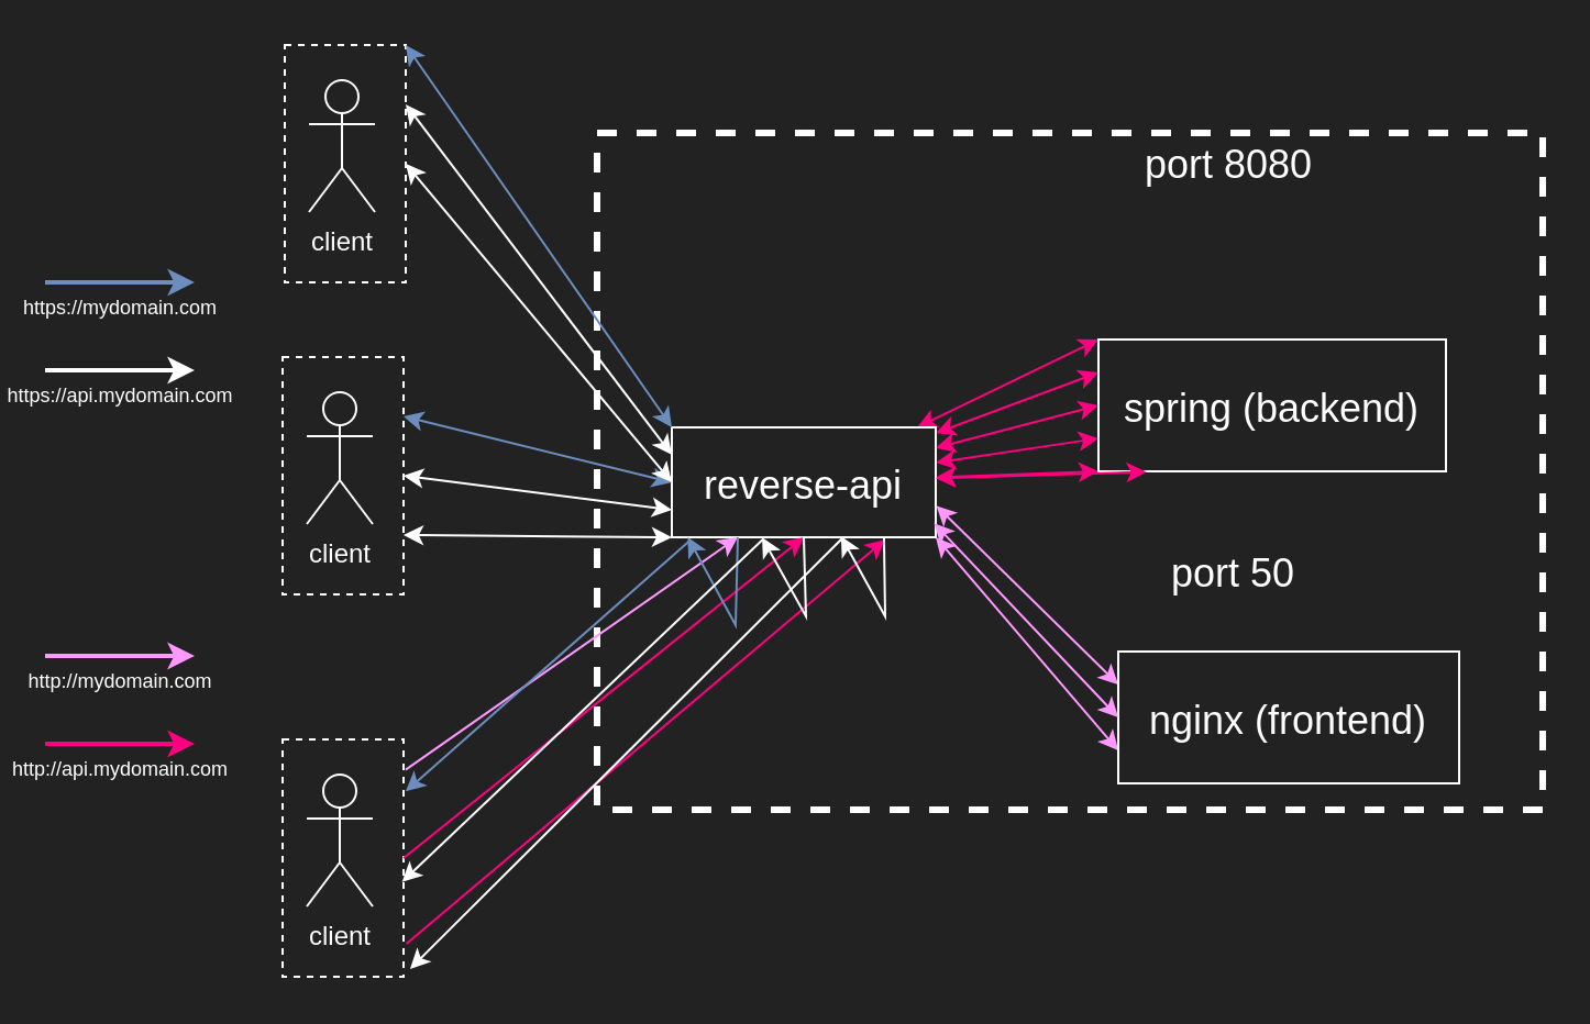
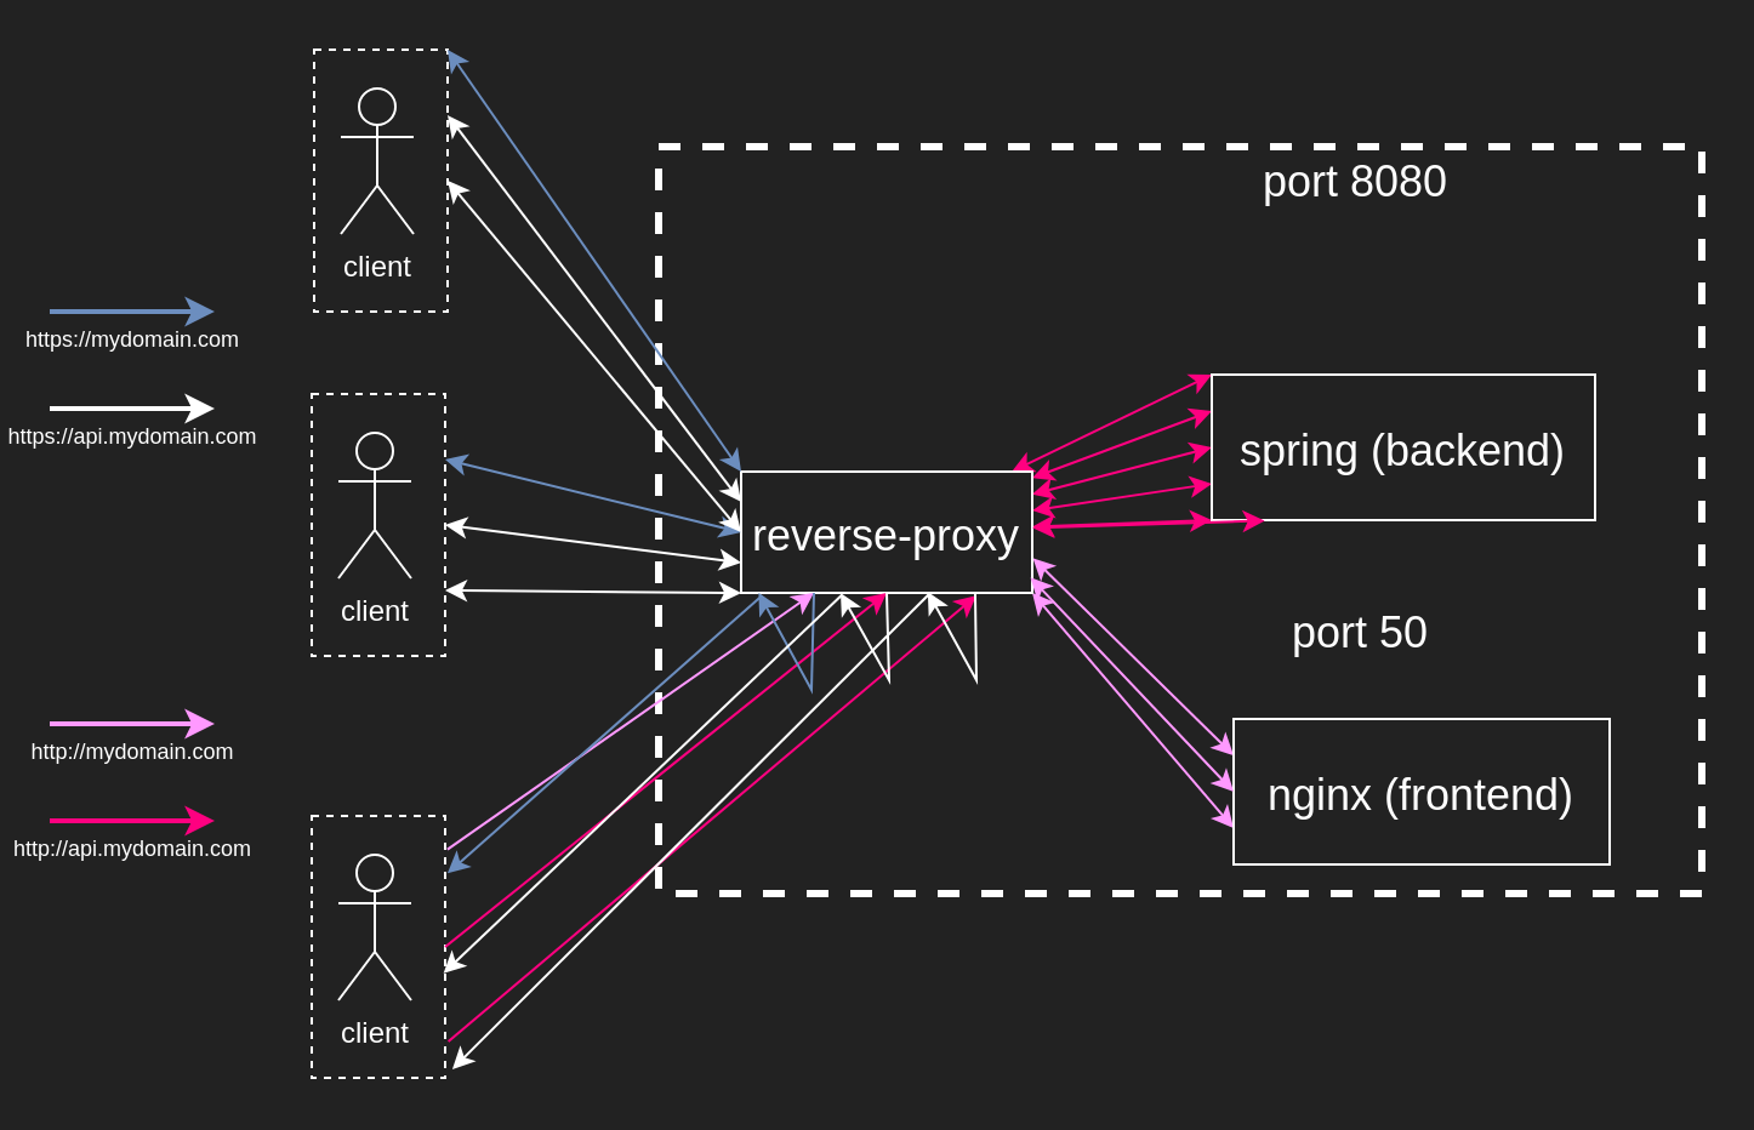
  <mxCell id="0" />
  <mxCell id="1" parent="0" />
  <mxCell id="2" value="" style="rounded=0;fillColor=none;strokeColor=#FFFFFF;fontColor=#FFFFFF;strokeWidth=3;dashed=1;fontSize=17;" vertex="1" parent="1"><mxGeometry x="271" y="60" width="430" height="308" as="geometry" /></mxCell>
  <mxCell id="3" style="edgeStyle=none;shape=connector;curved=0;rounded=0;html=1;entryX=0;entryY=0;entryDx=0;entryDy=0;strokeColor=#FF0080;align=center;verticalAlign=middle;fontFamily=Helvetica;fontSize=12;fontColor=#FFFFFF;labelBackgroundColor=none;endArrow=classic;startArrow=classic;startFill=1;" edge="1" parent="1" source="10" target="12"><mxGeometry relative="1" as="geometry" /></mxCell>
  <mxCell id="4" style="edgeStyle=none;shape=connector;curved=0;rounded=0;html=1;entryX=0;entryY=0.25;entryDx=0;entryDy=0;strokeColor=#FF0080;align=center;verticalAlign=middle;fontFamily=Helvetica;fontSize=12;fontColor=#FFFFFF;labelBackgroundColor=none;endArrow=classic;startArrow=classic;startFill=1;" edge="1" parent="1" source="10" target="12"><mxGeometry relative="1" as="geometry" /></mxCell>
  <mxCell id="5" style="edgeStyle=none;shape=connector;curved=0;rounded=0;html=1;entryX=0;entryY=0.5;entryDx=0;entryDy=0;strokeColor=#FF0080;align=center;verticalAlign=middle;fontFamily=Helvetica;fontSize=12;fontColor=#FFFFFF;labelBackgroundColor=none;endArrow=classic;startArrow=classic;startFill=1;" edge="1" parent="1" source="10" target="12"><mxGeometry relative="1" as="geometry" /></mxCell>
  <mxCell id="6" style="edgeStyle=none;shape=connector;curved=0;rounded=0;html=1;entryX=0;entryY=0.75;entryDx=0;entryDy=0;strokeColor=#FF0080;align=center;verticalAlign=middle;fontFamily=Helvetica;fontSize=12;fontColor=#FFFFFF;labelBackgroundColor=none;endArrow=classic;startArrow=classic;startFill=1;" edge="1" parent="1" source="10" target="12"><mxGeometry relative="1" as="geometry" /></mxCell>
  <mxCell id="7" style="edgeStyle=none;shape=connector;curved=0;rounded=0;html=1;entryX=0;entryY=0.75;entryDx=0;entryDy=0;strokeColor=#FF99FF;align=center;verticalAlign=middle;fontFamily=Helvetica;fontSize=12;fontColor=#FFFFFF;labelBackgroundColor=none;endArrow=classic;fillColor=#dae8fc;exitX=1;exitY=1;exitDx=0;exitDy=0;startArrow=classic;startFill=1;" edge="1" parent="1" source="10" target="11"><mxGeometry relative="1" as="geometry" /></mxCell>
  <mxCell id="8" style="edgeStyle=none;shape=connector;curved=0;rounded=0;html=1;entryX=0;entryY=0.25;entryDx=0;entryDy=0;strokeColor=#FF99FF;align=center;verticalAlign=middle;fontFamily=Helvetica;fontSize=12;fontColor=#FFFFFF;labelBackgroundColor=none;endArrow=classic;fillColor=#dae8fc;exitX=1.002;exitY=0.713;exitDx=0;exitDy=0;exitPerimeter=0;startArrow=classic;startFill=1;" edge="1" parent="1" source="10" target="11"><mxGeometry relative="1" as="geometry"><mxPoint x="446" y="235" as="sourcePoint" /></mxGeometry></mxCell>
  <mxCell id="9" style="edgeStyle=none;shape=connector;curved=0;rounded=0;html=1;entryX=0;entryY=1;entryDx=0;entryDy=0;strokeColor=#FF0080;align=center;verticalAlign=middle;fontFamily=Helvetica;fontSize=12;fontColor=#FFFFFF;labelBackgroundColor=none;endArrow=classic;startArrow=classic;startFill=1;" edge="1" parent="1" source="10" target="12"><mxGeometry relative="1" as="geometry" /></mxCell>
- <mxCell id="10" value="reverse-api" style="rounded=0;fillColor=none;strokeColor=#FFFFFF;fontColor=#FFFFFF;fontSize=18;" vertex="1" parent="1"><mxGeometry x="305" y="194" width="120" height="50" as="geometry" /></mxCell>
+ <mxCell id="10" value="reverse-proxy" style="rounded=0;fillColor=none;strokeColor=#FFFFFF;fontColor=#FFFFFF;fontSize=18;" vertex="1" parent="1"><mxGeometry x="305" y="194" width="120" height="50" as="geometry" /></mxCell>
  <mxCell id="11" value="nginx (frontend)" style="rounded=0;fillColor=none;strokeColor=#FFFFFF;fontColor=#FFFFFF;fontSize=18;" vertex="1" parent="1"><mxGeometry x="508" y="296" width="155" height="60" as="geometry" /></mxCell>
  <mxCell id="12" value="spring (backend)" style="rounded=0;fillColor=none;strokeColor=#FFFFFF;fontColor=#FFFFFF;fontSize=18;" vertex="1" parent="1"><mxGeometry x="499" y="154" width="158" height="60" as="geometry" /></mxCell>
  <mxCell id="13" value="" style="group" vertex="1" connectable="0" parent="1"><mxGeometry x="128" y="162" width="55" height="108" as="geometry" /></mxCell>
  <mxCell id="14" value="client" style="shape=umlActor;verticalLabelPosition=bottom;verticalAlign=top;html=1;outlineConnect=0;rounded=0;strokeColor=#FFFFFF;align=center;fontFamily=Helvetica;fontSize=12;fontColor=#FFFFFF;labelBackgroundColor=none;fillColor=none;" vertex="1" parent="13"><mxGeometry x="11" y="16" width="30" height="60" as="geometry" /></mxCell>
  <mxCell id="15" value="" style="rounded=0;whiteSpace=wrap;html=1;strokeColor=#FFFFFF;align=center;verticalAlign=middle;fontFamily=Helvetica;fontSize=12;fontColor=#FFFFFF;labelBackgroundColor=none;fillColor=none;dashed=1;" vertex="1" parent="13"><mxGeometry width="55" height="108" as="geometry" /></mxCell>
  <mxCell id="16" style="edgeStyle=none;shape=connector;curved=0;rounded=0;html=1;exitX=1;exitY=0.25;exitDx=0;exitDy=0;entryX=0;entryY=0.5;entryDx=0;entryDy=0;strokeColor=#6c8ebf;align=center;verticalAlign=middle;fontFamily=Helvetica;fontSize=12;fontColor=#FFFFFF;labelBackgroundColor=none;endArrow=classic;fillColor=#dae8fc;startArrow=classic;startFill=1;" edge="1" parent="1" source="15" target="10"><mxGeometry relative="1" as="geometry" /></mxCell>
  <mxCell id="17" style="edgeStyle=none;shape=connector;curved=0;rounded=0;html=1;entryX=0;entryY=0.75;entryDx=0;entryDy=0;strokeColor=#FFFFFF;align=center;verticalAlign=middle;fontFamily=Helvetica;fontSize=12;fontColor=#FFFFFF;labelBackgroundColor=none;endArrow=classic;exitX=1;exitY=0.5;exitDx=0;exitDy=0;startArrow=classic;startFill=1;" edge="1" parent="1" source="15" target="10"><mxGeometry relative="1" as="geometry" /></mxCell>
  <mxCell id="18" style="edgeStyle=none;shape=connector;curved=0;rounded=0;html=1;exitX=1;exitY=0.75;exitDx=0;exitDy=0;entryX=0;entryY=1;entryDx=0;entryDy=0;strokeColor=#FFFFFF;align=center;verticalAlign=middle;fontFamily=Helvetica;fontSize=12;fontColor=#FFFFFF;labelBackgroundColor=none;endArrow=classic;fillColor=#dae8fc;startArrow=classic;startFill=1;" edge="1" parent="1" source="15" target="10"><mxGeometry relative="1" as="geometry" /></mxCell>
  <mxCell id="19" value="" style="group" vertex="1" connectable="0" parent="1"><mxGeometry x="129" y="20" width="55" height="108" as="geometry" /></mxCell>
  <mxCell id="20" value="client" style="shape=umlActor;verticalLabelPosition=bottom;verticalAlign=top;html=1;outlineConnect=0;rounded=0;strokeColor=#FFFFFF;align=center;fontFamily=Helvetica;fontSize=12;fontColor=#FFFFFF;labelBackgroundColor=none;fillColor=none;" vertex="1" parent="19"><mxGeometry x="11" y="16" width="30" height="60" as="geometry" /></mxCell>
  <mxCell id="21" value="" style="rounded=0;whiteSpace=wrap;html=1;strokeColor=#FFFFFF;align=center;verticalAlign=middle;fontFamily=Helvetica;fontSize=12;fontColor=#FFFFFF;labelBackgroundColor=none;fillColor=none;dashed=1;" vertex="1" parent="19"><mxGeometry width="55" height="108" as="geometry" /></mxCell>
  <mxCell id="22" style="edgeStyle=none;shape=connector;curved=0;rounded=0;html=1;exitX=1;exitY=0;exitDx=0;exitDy=0;entryX=0;entryY=0;entryDx=0;entryDy=0;strokeColor=#6c8ebf;align=center;verticalAlign=middle;fontFamily=Helvetica;fontSize=12;fontColor=#FFFFFF;labelBackgroundColor=none;endArrow=classic;fillColor=#dae8fc;startArrow=classic;startFill=1;" edge="1" parent="1" source="21" target="10"><mxGeometry relative="1" as="geometry" /></mxCell>
  <mxCell id="23" style="edgeStyle=none;shape=connector;curved=0;rounded=0;html=1;exitX=1;exitY=0.25;exitDx=0;exitDy=0;entryX=0;entryY=0.25;entryDx=0;entryDy=0;strokeColor=#FFFFFF;align=center;verticalAlign=middle;fontFamily=Helvetica;fontSize=12;fontColor=#FFFFFF;labelBackgroundColor=none;endArrow=classic;startArrow=classic;startFill=1;" edge="1" parent="1" source="21" target="10"><mxGeometry relative="1" as="geometry" /></mxCell>
  <mxCell id="24" style="edgeStyle=none;shape=connector;curved=0;rounded=0;html=1;exitX=1;exitY=0.5;exitDx=0;exitDy=0;entryX=0;entryY=0.5;entryDx=0;entryDy=0;strokeColor=#FFFFFF;align=center;verticalAlign=middle;fontFamily=Helvetica;fontSize=12;fontColor=#FFFFFF;labelBackgroundColor=none;endArrow=classic;startArrow=classic;startFill=1;" edge="1" parent="1" source="21" target="10"><mxGeometry relative="1" as="geometry" /></mxCell>
  <mxCell id="25" value="https://mydomain.com" style="edgeStyle=none;shape=connector;curved=0;rounded=0;html=1;exitX=1;exitY=1;exitDx=0;exitDy=0;strokeColor=#6c8ebf;align=center;verticalAlign=top;fontFamily=Helvetica;fontSize=9;fontColor=#FFFFFF;labelBackgroundColor=none;endArrow=classic;fillColor=#dae8fc;strokeWidth=2;" edge="1" parent="1"><mxGeometry x="-0.006" relative="1" as="geometry"><mxPoint x="20" y="128" as="sourcePoint" /><mxPoint x="88" y="128" as="targetPoint" /><mxPoint as="offset" /></mxGeometry></mxCell>
  <mxCell id="26" value="&lt;span style=&quot;color: rgb(255, 255, 255);&quot;&gt;https://&lt;/span&gt;api.mydomain.com" style="edgeStyle=none;shape=connector;curved=0;rounded=0;html=1;exitX=1;exitY=1;exitDx=0;exitDy=0;align=center;verticalAlign=top;fontFamily=Helvetica;fontSize=9;fontColor=#FFFFFF;labelBackgroundColor=none;endArrow=classic;strokeWidth=2;strokeColor=#FFFFFF;" edge="1" parent="1"><mxGeometry x="-0.006" relative="1" as="geometry"><mxPoint x="20" y="168" as="sourcePoint" /><mxPoint x="88" y="168" as="targetPoint" /><mxPoint as="offset" /></mxGeometry></mxCell>
  <mxCell id="27" value="port 8080" style="text;html=1;align=center;verticalAlign=middle;whiteSpace=wrap;rounded=0;fontFamily=Helvetica;fontSize=18;fontColor=#FFFFFF;labelBackgroundColor=none;" vertex="1" parent="1"><mxGeometry x="510" y="65" width="97" height="19" as="geometry" /></mxCell>
  <mxCell id="28" value="" style="group" vertex="1" connectable="0" parent="1"><mxGeometry x="128" y="336" width="55" height="108" as="geometry" /></mxCell>
  <mxCell id="29" value="client" style="shape=umlActor;verticalLabelPosition=bottom;verticalAlign=top;html=1;outlineConnect=0;rounded=0;strokeColor=#FFFFFF;align=center;fontFamily=Helvetica;fontSize=12;fontColor=#FFFFFF;labelBackgroundColor=none;fillColor=none;" vertex="1" parent="28"><mxGeometry x="11" y="16" width="30" height="60" as="geometry" /></mxCell>
  <mxCell id="30" value="" style="rounded=0;whiteSpace=wrap;html=1;strokeColor=#FFFFFF;align=center;verticalAlign=middle;fontFamily=Helvetica;fontSize=12;fontColor=#FFFFFF;labelBackgroundColor=none;fillColor=none;dashed=1;" vertex="1" parent="28"><mxGeometry width="55" height="108" as="geometry" /></mxCell>
  <mxCell id="31" style="edgeStyle=none;shape=connector;curved=0;rounded=0;html=1;entryX=0.25;entryY=1;entryDx=0;entryDy=0;strokeColor=#FF99FF;align=center;verticalAlign=middle;fontFamily=Helvetica;fontSize=12;fontColor=#FFFFFF;labelBackgroundColor=none;endArrow=classic;exitX=1.017;exitY=0.128;exitDx=0;exitDy=0;exitPerimeter=0;" edge="1" parent="1" source="30" target="10"><mxGeometry relative="1" as="geometry"><mxPoint x="133" y="348" as="sourcePoint" /></mxGeometry></mxCell>
  <mxCell id="32" style="edgeStyle=none;shape=connector;curved=0;rounded=0;html=1;strokeColor=#FF0080;align=center;verticalAlign=middle;fontFamily=Helvetica;fontSize=12;fontColor=#FFFFFF;labelBackgroundColor=none;endArrow=classic;entryX=0.808;entryY=1.022;entryDx=0;entryDy=0;entryPerimeter=0;exitX=1.024;exitY=0.861;exitDx=0;exitDy=0;exitPerimeter=0;" edge="1" parent="1" source="30" target="10"><mxGeometry relative="1" as="geometry"><mxPoint x="412" y="294" as="targetPoint" /></mxGeometry></mxCell>
  <mxCell id="33" style="edgeStyle=none;shape=connector;curved=0;rounded=0;html=1;exitX=1;exitY=0.5;exitDx=0;exitDy=0;entryX=0.5;entryY=1;entryDx=0;entryDy=0;strokeColor=#FF0080;align=center;verticalAlign=middle;fontFamily=Helvetica;fontSize=12;fontColor=#FFFFFF;labelBackgroundColor=none;endArrow=classic;" edge="1" parent="1" source="30" target="10"><mxGeometry relative="1" as="geometry" /></mxCell>
  <mxCell id="34" value="http://mydomain.com" style="edgeStyle=none;shape=connector;curved=0;rounded=0;html=1;exitX=1;exitY=1;exitDx=0;exitDy=0;strokeColor=#FF99FF;align=center;verticalAlign=top;fontFamily=Helvetica;fontSize=9;fontColor=#FFFFFF;labelBackgroundColor=none;endArrow=classic;fillColor=#dae8fc;strokeWidth=2;" edge="1" parent="1"><mxGeometry x="-0.006" relative="1" as="geometry"><mxPoint x="20" y="298" as="sourcePoint" /><mxPoint x="88" y="298" as="targetPoint" /><mxPoint as="offset" /></mxGeometry></mxCell>
  <mxCell id="35" value="&lt;span style=&quot;color: rgb(255, 255, 255);&quot;&gt;http://&lt;/span&gt;api.mydomain.com" style="edgeStyle=none;shape=connector;curved=0;rounded=0;html=1;exitX=1;exitY=1;exitDx=0;exitDy=0;align=center;verticalAlign=top;fontFamily=Helvetica;fontSize=9;fontColor=#FFFFFF;labelBackgroundColor=none;endArrow=classic;strokeWidth=2;strokeColor=#FF0080;" edge="1" parent="1"><mxGeometry x="-0.006" relative="1" as="geometry"><mxPoint x="20" y="338" as="sourcePoint" /><mxPoint x="88" y="338" as="targetPoint" /><mxPoint as="offset" /></mxGeometry></mxCell>
  <mxCell id="36" style="edgeStyle=none;shape=connector;curved=0;rounded=0;html=1;exitX=0.804;exitY=1.008;exitDx=0;exitDy=0;strokeColor=#FFFFFF;align=center;verticalAlign=middle;fontFamily=Helvetica;fontSize=12;fontColor=#FFFFFF;labelBackgroundColor=none;endArrow=classic;fillColor=#dae8fc;exitPerimeter=0;entryX=0.641;entryY=0.99;entryDx=0;entryDy=0;entryPerimeter=0;" edge="1" parent="1" source="10" target="10"><mxGeometry relative="1" as="geometry"><mxPoint x="327" y="344" as="sourcePoint" /><mxPoint x="401" y="335" as="targetPoint" /><Array as="points"><mxPoint x="402" y="280" /></Array></mxGeometry></mxCell>
  <mxCell id="37" style="edgeStyle=none;shape=connector;curved=0;rounded=0;html=1;exitX=0.804;exitY=1.008;exitDx=0;exitDy=0;strokeColor=#FFFFFF;align=center;verticalAlign=middle;fontFamily=Helvetica;fontSize=12;fontColor=#FFFFFF;labelBackgroundColor=none;endArrow=classic;fillColor=#dae8fc;exitPerimeter=0;entryX=0.641;entryY=0.99;entryDx=0;entryDy=0;entryPerimeter=0;" edge="1" parent="1"><mxGeometry relative="1" as="geometry"><mxPoint x="365" y="244" as="sourcePoint" /><mxPoint x="346" y="244" as="targetPoint" /><Array as="points"><mxPoint x="366" y="280" /></Array></mxGeometry></mxCell>
  <mxCell id="38" style="edgeStyle=none;shape=connector;curved=0;rounded=0;html=1;strokeColor=#6c8ebf;align=center;verticalAlign=middle;fontFamily=Helvetica;fontSize=12;fontColor=#FFFFFF;labelBackgroundColor=none;endArrow=classic;fillColor=#dae8fc;exitX=0.25;exitY=1;exitDx=0;exitDy=0;entryX=0.06;entryY=0.999;entryDx=0;entryDy=0;entryPerimeter=0;" edge="1" parent="1" source="10" target="10"><mxGeometry relative="1" as="geometry"><mxPoint x="330" y="295" as="sourcePoint" /><mxPoint x="339" y="302" as="targetPoint" /><Array as="points"><mxPoint x="334" y="284" /></Array></mxGeometry></mxCell>
  <mxCell id="39" style="edgeStyle=none;shape=connector;curved=0;rounded=0;html=1;entryX=0;entryY=0.5;entryDx=0;entryDy=0;strokeColor=#FF99FF;align=center;verticalAlign=middle;fontFamily=Helvetica;fontSize=12;fontColor=#FFFFFF;labelBackgroundColor=none;endArrow=classic;fillColor=#dae8fc;exitX=0.994;exitY=0.874;exitDx=0;exitDy=0;exitPerimeter=0;startArrow=classic;startFill=1;" edge="1" parent="1" source="10" target="11"><mxGeometry relative="1" as="geometry"><mxPoint x="432" y="243" as="sourcePoint" /><mxPoint x="593" y="301" as="targetPoint" /></mxGeometry></mxCell>
  <mxCell id="40" style="edgeStyle=none;shape=connector;curved=0;rounded=0;html=1;strokeColor=#6c8ebf;align=center;verticalAlign=middle;fontFamily=Helvetica;fontSize=12;fontColor=#FFFFFF;labelBackgroundColor=none;endArrow=classic;fillColor=#dae8fc;exitX=0.072;exitY=1.022;exitDx=0;exitDy=0;exitPerimeter=0;entryX=1.017;entryY=0.219;entryDx=0;entryDy=0;entryPerimeter=0;" edge="1" parent="1" source="10" target="30"><mxGeometry relative="1" as="geometry"><mxPoint x="345" y="254" as="sourcePoint" /><mxPoint x="138" y="328" as="targetPoint" /><Array as="points" /></mxGeometry></mxCell>
  <mxCell id="41" style="edgeStyle=none;shape=connector;curved=0;rounded=0;html=1;exitX=0.346;exitY=1.018;exitDx=0;exitDy=0;strokeColor=#FFFFFF;align=center;verticalAlign=middle;fontFamily=Helvetica;fontSize=12;fontColor=#FFFFFF;labelBackgroundColor=none;endArrow=classic;fillColor=#dae8fc;exitPerimeter=0;entryX=0.987;entryY=0.601;entryDx=0;entryDy=0;entryPerimeter=0;" edge="1" parent="1" source="10" target="30"><mxGeometry relative="1" as="geometry"><mxPoint x="375" y="254" as="sourcePoint" /><mxPoint x="335" y="324" as="targetPoint" /><Array as="points" /></mxGeometry></mxCell>
  <mxCell id="42" style="edgeStyle=none;shape=connector;curved=0;rounded=0;html=1;strokeColor=#FFFFFF;align=center;verticalAlign=middle;fontFamily=Helvetica;fontSize=12;fontColor=#FFFFFF;labelBackgroundColor=none;endArrow=classic;fillColor=#dae8fc;entryX=1.054;entryY=0.967;entryDx=0;entryDy=0;entryPerimeter=0;" edge="1" parent="1" target="30"><mxGeometry relative="1" as="geometry"><mxPoint x="383" y="244" as="sourcePoint" /><mxPoint x="131" y="448" as="targetPoint" /><Array as="points" /></mxGeometry></mxCell>
  <mxCell id="43" style="edgeStyle=none;shape=connector;curved=0;rounded=0;html=1;entryX=0.138;entryY=1.004;entryDx=0;entryDy=0;entryPerimeter=0;strokeColor=#FF0080;align=center;verticalAlign=middle;fontFamily=Helvetica;fontSize=12;fontColor=#FFFFFF;labelBackgroundColor=none;endArrow=classic;startArrow=classic;startFill=1;" edge="1" parent="1" source="10" target="12"><mxGeometry relative="1" as="geometry" /></mxCell>
  <mxCell id="44" value="port 50" style="text;html=1;align=center;verticalAlign=middle;whiteSpace=wrap;rounded=0;fontFamily=Helvetica;fontSize=18;fontColor=#FFFFFF;labelBackgroundColor=none;" vertex="1" parent="1"><mxGeometry x="515" y="251" width="91" height="19" as="geometry" /></mxCell>
